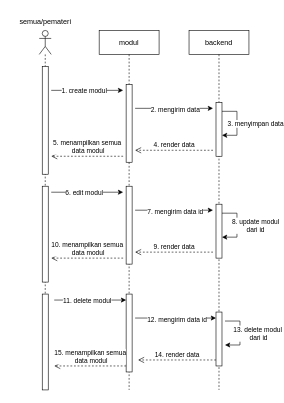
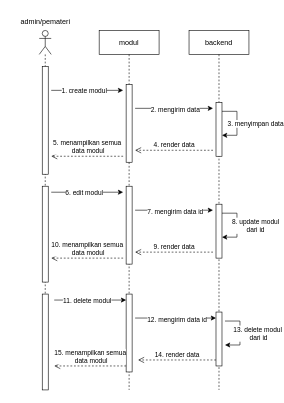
  <mxCell id="0" />
  <mxCell id="1" parent="0" />
  <mxCell id="2" value="" style="shape=umlLifeline;perimeter=lifelinePerimeter;whiteSpace=wrap;html=1;container=1;dropTarget=0;collapsible=0;recursiveResize=0;outlineConnect=0;portConstraint=eastwest;newEdgeStyle={&quot;curved&quot;:0,&quot;rounded&quot;:0};participant=umlActor;" vertex="1" parent="1"><mxGeometry x="65" y="50" width="20" height="600" as="geometry" /></mxCell>
  <mxCell id="3" value="" style="html=1;points=[[0,0,0,0,5],[0,1,0,0,-5],[1,0,0,0,5],[1,1,0,0,-5]];perimeter=orthogonalPerimeter;outlineConnect=0;targetShapes=umlLifeline;portConstraint=eastwest;newEdgeStyle={&quot;curved&quot;:0,&quot;rounded&quot;:0};" vertex="1" parent="2"><mxGeometry x="5" y="60" width="10" height="180" as="geometry" /></mxCell>
  <mxCell id="4" value="" style="html=1;points=[[0,0,0,0,5],[0,1,0,0,-5],[1,0,0,0,5],[1,1,0,0,-5]];perimeter=orthogonalPerimeter;outlineConnect=0;targetShapes=umlLifeline;portConstraint=eastwest;newEdgeStyle={&quot;curved&quot;:0,&quot;rounded&quot;:0};" vertex="1" parent="2"><mxGeometry x="5" y="260" width="10" height="160" as="geometry" /></mxCell>
  <mxCell id="5" value="" style="html=1;points=[[0,0,0,0,5],[0,1,0,0,-5],[1,0,0,0,5],[1,1,0,0,-5]];perimeter=orthogonalPerimeter;outlineConnect=0;targetShapes=umlLifeline;portConstraint=eastwest;newEdgeStyle={&quot;curved&quot;:0,&quot;rounded&quot;:0};" vertex="1" parent="2"><mxGeometry x="5" y="440" width="10" height="160" as="geometry" /></mxCell>
  <mxCell id="6" value="modul" style="shape=umlLifeline;perimeter=lifelinePerimeter;whiteSpace=wrap;html=1;container=1;dropTarget=0;collapsible=0;recursiveResize=0;outlineConnect=0;portConstraint=eastwest;newEdgeStyle={&quot;curved&quot;:0,&quot;rounded&quot;:0};" vertex="1" parent="1"><mxGeometry x="165" y="50" width="100" height="600" as="geometry" /></mxCell>
  <mxCell id="7" value="" style="html=1;points=[[0,0,0,0,5],[0,1,0,0,-5],[1,0,0,0,5],[1,1,0,0,-5]];perimeter=orthogonalPerimeter;outlineConnect=0;targetShapes=umlLifeline;portConstraint=eastwest;newEdgeStyle={&quot;curved&quot;:0,&quot;rounded&quot;:0};" vertex="1" parent="6"><mxGeometry x="45" y="90" width="10" height="130" as="geometry" /></mxCell>
  <mxCell id="8" value="" style="html=1;points=[[0,0,0,0,5],[0,1,0,0,-5],[1,0,0,0,5],[1,1,0,0,-5]];perimeter=orthogonalPerimeter;outlineConnect=0;targetShapes=umlLifeline;portConstraint=eastwest;newEdgeStyle={&quot;curved&quot;:0,&quot;rounded&quot;:0};" vertex="1" parent="6"><mxGeometry x="45" y="260" width="10" height="130" as="geometry" /></mxCell>
  <mxCell id="9" style="edgeStyle=orthogonalEdgeStyle;rounded=0;orthogonalLoop=1;jettySize=auto;html=1;curved=0;entryX=0;entryY=0;entryDx=0;entryDy=5;entryPerimeter=0;" edge="1" parent="6"><mxGeometry relative="1" as="geometry"><mxPoint x="-80" y="270" as="sourcePoint" /><mxPoint x="40" y="270" as="targetPoint" /></mxGeometry></mxCell>
  <mxCell id="10" value="6. edit modul" style="edgeLabel;html=1;align=center;verticalAlign=middle;resizable=0;points=[];" vertex="1" connectable="0" parent="9"><mxGeometry x="-0.096" y="-1" relative="1" as="geometry"><mxPoint y="-1" as="offset" /></mxGeometry></mxCell>
  <mxCell id="11" style="edgeStyle=orthogonalEdgeStyle;rounded=0;orthogonalLoop=1;jettySize=auto;html=1;curved=0;exitX=1;exitY=1;exitDx=0;exitDy=-5;exitPerimeter=0;" edge="1" parent="6"><mxGeometry relative="1" as="geometry"><mxPoint x="60" y="300" as="sourcePoint" /><mxPoint x="190" y="300" as="targetPoint" /></mxGeometry></mxCell>
  <mxCell id="12" value="7. mengirim data id" style="edgeLabel;html=1;align=center;verticalAlign=middle;resizable=0;points=[];" vertex="1" connectable="0" parent="11"><mxGeometry x="0.02" y="-2" relative="1" as="geometry"><mxPoint as="offset" /></mxGeometry></mxCell>
  <mxCell id="13" value="" style="endArrow=classic;html=1;rounded=0;" edge="1" parent="6"><mxGeometry width="50" height="50" relative="1" as="geometry"><mxPoint x="205" y="305" as="sourcePoint" /><mxPoint x="205" y="345" as="targetPoint" /><Array as="points"><mxPoint x="230" y="305" /><mxPoint x="230" y="345" /></Array></mxGeometry></mxCell>
  <mxCell id="14" value="8. update modul&lt;div&gt;dari id&lt;/div&gt;" style="edgeLabel;html=1;align=center;verticalAlign=middle;resizable=0;points=[];" vertex="1" connectable="0" parent="13"><mxGeometry x="-0.109" y="-1" relative="1" as="geometry"><mxPoint x="31" y="5" as="offset" /></mxGeometry></mxCell>
  <mxCell id="15" value="9. render data" style="html=1;verticalAlign=bottom;endArrow=open;dashed=1;endSize=8;curved=0;rounded=0;" edge="1" parent="6"><mxGeometry relative="1" as="geometry"><mxPoint x="190" y="370" as="sourcePoint" /><mxPoint x="60" y="370" as="targetPoint" /><Array as="points"><mxPoint x="120" y="370" /></Array></mxGeometry></mxCell>
  <mxCell id="16" value="10. menampilkan semua&lt;div&gt;&amp;nbsp;data modul&lt;/div&gt;" style="html=1;verticalAlign=bottom;endArrow=open;dashed=1;endSize=8;curved=0;rounded=0;" edge="1" parent="6"><mxGeometry relative="1" as="geometry"><mxPoint x="40" y="380" as="sourcePoint" /><mxPoint x="-80" y="380" as="targetPoint" /><Array as="points"><mxPoint x="-20" y="380" /></Array></mxGeometry></mxCell>
  <mxCell id="17" value="" style="html=1;points=[[0,0,0,0,5],[0,1,0,0,-5],[1,0,0,0,5],[1,1,0,0,-5]];perimeter=orthogonalPerimeter;outlineConnect=0;targetShapes=umlLifeline;portConstraint=eastwest;newEdgeStyle={&quot;curved&quot;:0,&quot;rounded&quot;:0};" vertex="1" parent="6"><mxGeometry x="45" y="440" width="10" height="130" as="geometry" /></mxCell>
  <mxCell id="18" style="edgeStyle=orthogonalEdgeStyle;rounded=0;orthogonalLoop=1;jettySize=auto;html=1;curved=0;entryX=0;entryY=0;entryDx=0;entryDy=5;entryPerimeter=0;" edge="1" parent="6"><mxGeometry relative="1" as="geometry"><mxPoint x="-75" y="450" as="sourcePoint" /><mxPoint x="45" y="450" as="targetPoint" /></mxGeometry></mxCell>
  <mxCell id="19" value="11. delete modul" style="edgeLabel;html=1;align=center;verticalAlign=middle;resizable=0;points=[];" vertex="1" connectable="0" parent="18"><mxGeometry x="-0.096" y="-1" relative="1" as="geometry"><mxPoint y="-1" as="offset" /></mxGeometry></mxCell>
  <mxCell id="20" style="edgeStyle=orthogonalEdgeStyle;rounded=0;orthogonalLoop=1;jettySize=auto;html=1;curved=0;" edge="1" parent="6"><mxGeometry relative="1" as="geometry"><mxPoint x="60" y="480" as="sourcePoint" /><mxPoint x="195" y="480" as="targetPoint" /></mxGeometry></mxCell>
  <mxCell id="21" value="12. mengirim data id" style="edgeLabel;html=1;align=center;verticalAlign=middle;resizable=0;points=[];" vertex="1" connectable="0" parent="20"><mxGeometry x="0.02" y="-2" relative="1" as="geometry"><mxPoint as="offset" /></mxGeometry></mxCell>
  <mxCell id="22" value="" style="endArrow=classic;html=1;rounded=0;" edge="1" parent="6"><mxGeometry width="50" height="50" relative="1" as="geometry"><mxPoint x="210" y="485" as="sourcePoint" /><mxPoint x="210" y="525" as="targetPoint" /><Array as="points"><mxPoint x="235" y="485" /><mxPoint x="235" y="525" /></Array></mxGeometry></mxCell>
  <mxCell id="23" value="13. delete modul&amp;nbsp;&lt;div&gt;dari id&lt;/div&gt;" style="edgeLabel;html=1;align=center;verticalAlign=middle;resizable=0;points=[];" vertex="1" connectable="0" parent="22"><mxGeometry x="-0.109" y="-1" relative="1" as="geometry"><mxPoint x="31" y="5" as="offset" /></mxGeometry></mxCell>
  <mxCell id="24" value="14. render data" style="html=1;verticalAlign=bottom;endArrow=open;dashed=1;endSize=8;curved=0;rounded=0;" edge="1" parent="6"><mxGeometry relative="1" as="geometry"><mxPoint x="195" y="550" as="sourcePoint" /><mxPoint x="65" y="550" as="targetPoint" /><Array as="points"><mxPoint x="125" y="550" /></Array></mxGeometry></mxCell>
  <mxCell id="25" value="15. menampilkan semua&lt;div&gt;&amp;nbsp;data modul&lt;/div&gt;" style="html=1;verticalAlign=bottom;endArrow=open;dashed=1;endSize=8;curved=0;rounded=0;" edge="1" parent="6"><mxGeometry relative="1" as="geometry"><mxPoint x="45" y="560" as="sourcePoint" /><mxPoint x="-75" y="560" as="targetPoint" /><Array as="points"><mxPoint x="-15" y="560" /></Array></mxGeometry></mxCell>
  <mxCell id="26" value="backend" style="shape=umlLifeline;perimeter=lifelinePerimeter;whiteSpace=wrap;html=1;container=1;dropTarget=0;collapsible=0;recursiveResize=0;outlineConnect=0;portConstraint=eastwest;newEdgeStyle={&quot;curved&quot;:0,&quot;rounded&quot;:0};" vertex="1" parent="1"><mxGeometry x="315" y="50" width="100" height="600" as="geometry" /></mxCell>
  <mxCell id="27" value="" style="html=1;points=[[0,0,0,0,5],[0,1,0,0,-5],[1,0,0,0,5],[1,1,0,0,-5]];perimeter=orthogonalPerimeter;outlineConnect=0;targetShapes=umlLifeline;portConstraint=eastwest;newEdgeStyle={&quot;curved&quot;:0,&quot;rounded&quot;:0};" vertex="1" parent="26"><mxGeometry x="45" y="120" width="10" height="90" as="geometry" /></mxCell>
  <mxCell id="28" value="" style="html=1;points=[[0,0,0,0,5],[0,1,0,0,-5],[1,0,0,0,5],[1,1,0,0,-5]];perimeter=orthogonalPerimeter;outlineConnect=0;targetShapes=umlLifeline;portConstraint=eastwest;newEdgeStyle={&quot;curved&quot;:0,&quot;rounded&quot;:0};" vertex="1" parent="26"><mxGeometry x="45" y="290" width="10" height="90" as="geometry" /></mxCell>
  <mxCell id="29" value="" style="html=1;points=[[0,0,0,0,5],[0,1,0,0,-5],[1,0,0,0,5],[1,1,0,0,-5]];perimeter=orthogonalPerimeter;outlineConnect=0;targetShapes=umlLifeline;portConstraint=eastwest;newEdgeStyle={&quot;curved&quot;:0,&quot;rounded&quot;:0};" vertex="1" parent="26"><mxGeometry x="45" y="470" width="10" height="90" as="geometry" /></mxCell>
  <mxCell id="30" style="edgeStyle=orthogonalEdgeStyle;rounded=0;orthogonalLoop=1;jettySize=auto;html=1;curved=0;entryX=0;entryY=0;entryDx=0;entryDy=5;entryPerimeter=0;" edge="1" parent="1"><mxGeometry relative="1" as="geometry"><mxPoint x="85" y="150" as="sourcePoint" /><mxPoint x="205" y="150" as="targetPoint" /></mxGeometry></mxCell>
  <mxCell id="31" value="1. create modul" style="edgeLabel;html=1;align=center;verticalAlign=middle;resizable=0;points=[];" vertex="1" connectable="0" parent="30"><mxGeometry x="-0.096" y="-1" relative="1" as="geometry"><mxPoint y="-1" as="offset" /></mxGeometry></mxCell>
  <mxCell id="32" style="edgeStyle=orthogonalEdgeStyle;rounded=0;orthogonalLoop=1;jettySize=auto;html=1;curved=0;exitX=1;exitY=1;exitDx=0;exitDy=-5;exitPerimeter=0;" edge="1" parent="1"><mxGeometry relative="1" as="geometry"><mxPoint x="225" y="180" as="sourcePoint" /><mxPoint x="355" y="180" as="targetPoint" /></mxGeometry></mxCell>
  <mxCell id="33" value="2. mengirim data" style="edgeLabel;html=1;align=center;verticalAlign=middle;resizable=0;points=[];" vertex="1" connectable="0" parent="32"><mxGeometry x="0.02" y="-2" relative="1" as="geometry"><mxPoint as="offset" /></mxGeometry></mxCell>
  <mxCell id="34" value="" style="endArrow=classic;html=1;rounded=0;" edge="1" parent="1"><mxGeometry width="50" height="50" relative="1" as="geometry"><mxPoint x="370" y="185" as="sourcePoint" /><mxPoint x="370" y="225" as="targetPoint" /><Array as="points"><mxPoint x="395" y="185" /><mxPoint x="395" y="225" /></Array></mxGeometry></mxCell>
  <mxCell id="35" value="3. menyimpan data" style="edgeLabel;html=1;align=center;verticalAlign=middle;resizable=0;points=[];" vertex="1" connectable="0" parent="34"><mxGeometry x="-0.109" y="-1" relative="1" as="geometry"><mxPoint x="31" y="5" as="offset" /></mxGeometry></mxCell>
  <mxCell id="36" value="4. render data" style="html=1;verticalAlign=bottom;endArrow=open;dashed=1;endSize=8;curved=0;rounded=0;" edge="1" parent="1"><mxGeometry x="-0.002" relative="1" as="geometry"><mxPoint x="355" y="250" as="sourcePoint" /><mxPoint x="225" y="250" as="targetPoint" /><Array as="points"><mxPoint x="285" y="250" /></Array><mxPoint as="offset" /></mxGeometry></mxCell>
  <mxCell id="37" value="5. menampilkan semua&lt;div&gt;&amp;nbsp;data modul&lt;/div&gt;" style="html=1;verticalAlign=bottom;endArrow=open;dashed=1;endSize=8;curved=0;rounded=0;" edge="1" parent="1"><mxGeometry relative="1" as="geometry"><mxPoint x="205" y="260" as="sourcePoint" /><mxPoint x="85" y="260" as="targetPoint" /><Array as="points"><mxPoint x="145" y="260" /></Array><mxPoint as="offset" /></mxGeometry></mxCell>
- <mxCell id="38" value="semua/pemateri" style="text;html=1;align=center;verticalAlign=middle;resizable=0;points=[];autosize=1;strokeColor=none;fillColor=none;" vertex="1" parent="1"><mxGeometry x="20" y="20" width="110" height="30" as="geometry" /></mxCell>
+ <mxCell id="38" value="admin/pemateri" style="text;html=1;align=center;verticalAlign=middle;resizable=0;points=[];autosize=1;strokeColor=none;fillColor=none;" vertex="1" parent="1"><mxGeometry x="20" y="20" width="110" height="30" as="geometry" /></mxCell>
